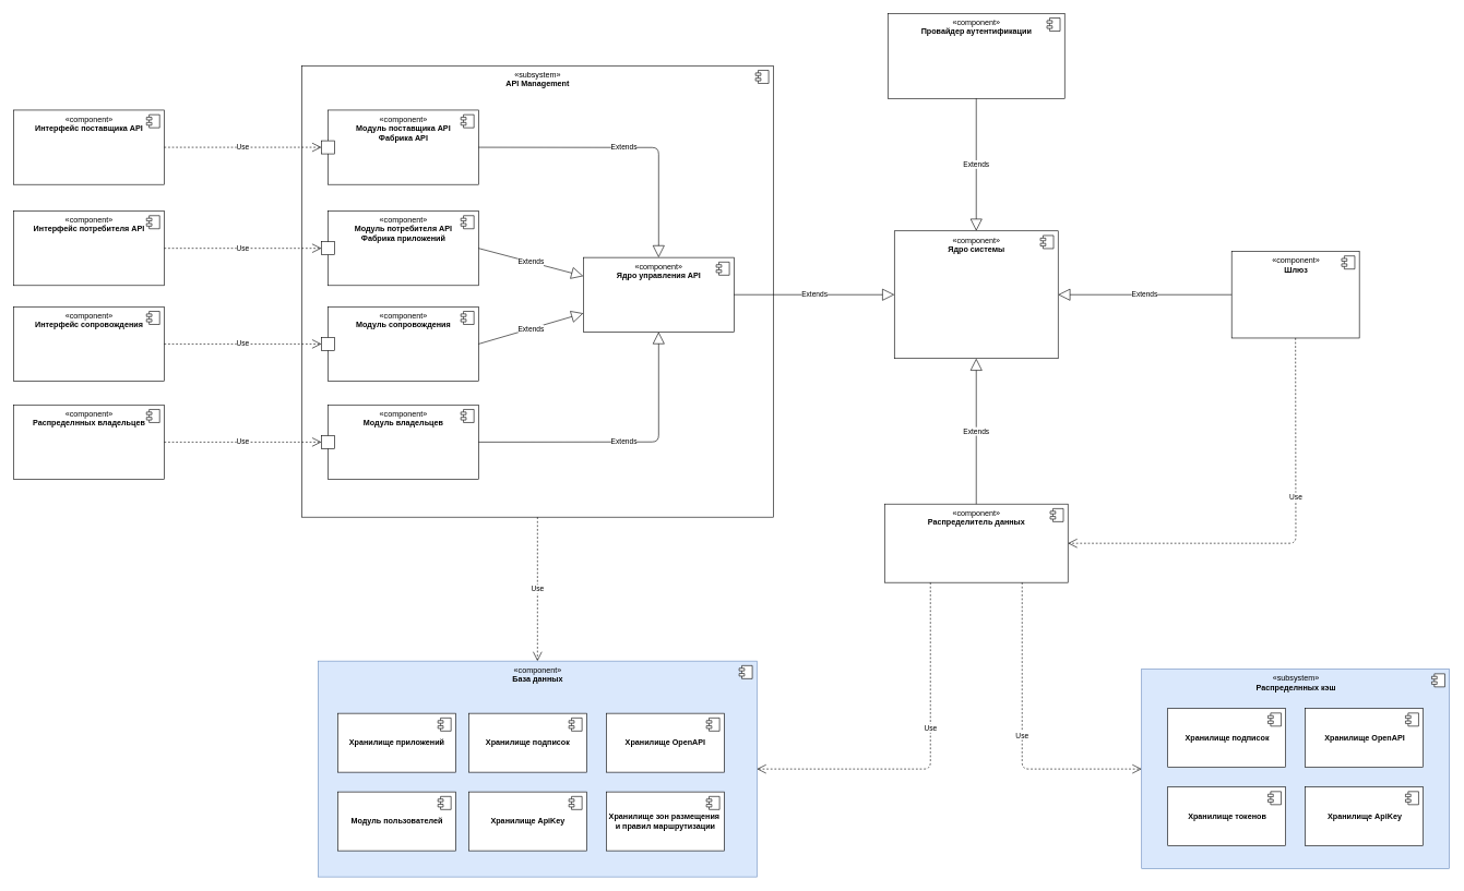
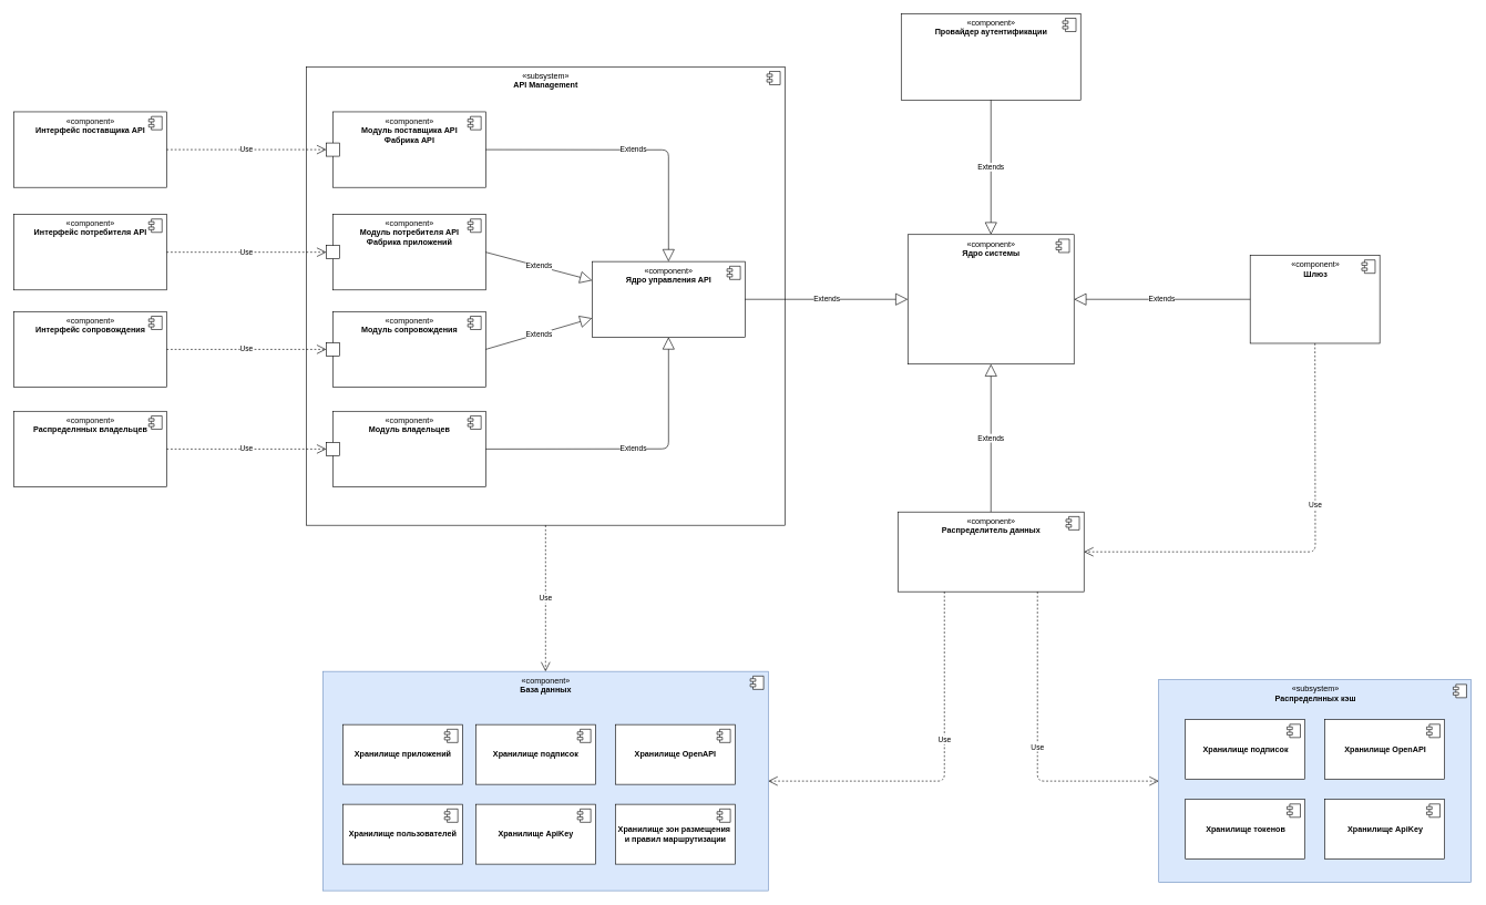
  <mxCell id="0" />
  <mxCell id="1" parent="0" />
  <mxCell id="2" value="«subsystem»&lt;br&gt;&lt;b&gt;API Management&lt;/b&gt;" style="html=1;dropTarget=0;verticalAlign=top;" parent="1" vertex="1"><mxGeometry x="460" y="100" width="720" height="690" as="geometry" /></mxCell>
  <mxCell id="3" value="" style="shape=module;jettyWidth=8;jettyHeight=4;" parent="2" vertex="1"><mxGeometry x="1" width="20" height="20" relative="1" as="geometry"><mxPoint x="-27" y="7" as="offset" /></mxGeometry></mxCell>
  <mxCell id="4" value="&lt;div align=&quot;center&quot;&gt;«component»&lt;/div&gt;&lt;div align=&quot;center&quot;&gt;&lt;b&gt;Шлюз&lt;/b&gt;&lt;br&gt;&lt;/div&gt;" style="html=1;dropTarget=0;align=center;horizontal=1;verticalAlign=top;" parent="1" vertex="1"><mxGeometry x="1880" y="383.75" width="195" height="132.5" as="geometry" /></mxCell>
  <mxCell id="5" value="" style="shape=module;jettyWidth=8;jettyHeight=4;" parent="4" vertex="1"><mxGeometry x="1" width="20" height="20" relative="1" as="geometry"><mxPoint x="-27" y="7" as="offset" /></mxGeometry></mxCell>
  <mxCell id="6" value="«component»&lt;br&gt;&lt;b&gt;База данных&lt;br&gt;&lt;/b&gt;" style="html=1;dropTarget=0;verticalAlign=top;fillColor=#dae8fc;strokeColor=#6c8ebf;" parent="1" vertex="1"><mxGeometry x="485" y="1010" width="670" height="330" as="geometry" /></mxCell>
  <mxCell id="7" value="" style="shape=module;jettyWidth=8;jettyHeight=4;" parent="6" vertex="1"><mxGeometry x="1" width="20" height="20" relative="1" as="geometry"><mxPoint x="-27" y="7" as="offset" /></mxGeometry></mxCell>
  <mxCell id="8" value="«subsystem»&lt;br&gt;&lt;b&gt;Распределнных кэш &lt;br&gt;&lt;/b&gt;" style="html=1;dropTarget=0;verticalAlign=top;fillColor=#dae8fc;strokeColor=#6c8ebf;" parent="1" vertex="1"><mxGeometry x="1742.5" y="1022.5" width="470" height="305" as="geometry" /></mxCell>
  <mxCell id="9" value="" style="shape=module;jettyWidth=8;jettyHeight=4;" parent="8" vertex="1"><mxGeometry x="1" width="20" height="20" relative="1" as="geometry"><mxPoint x="-27" y="7" as="offset" /></mxGeometry></mxCell>
  <mxCell id="10" value="&lt;div align=&quot;center&quot;&gt;«component»&lt;/div&gt;&lt;div align=&quot;center&quot;&gt;&lt;b&gt;Ядро управления API&lt;/b&gt;&lt;br&gt;&lt;/div&gt;" style="html=1;dropTarget=0;align=center;horizontal=1;verticalAlign=top;" parent="1" vertex="1"><mxGeometry x="890" y="393.13" width="230" height="113.75" as="geometry" /></mxCell>
  <mxCell id="11" value="" style="shape=module;jettyWidth=8;jettyHeight=4;" parent="10" vertex="1"><mxGeometry x="1" width="20" height="20" relative="1" as="geometry"><mxPoint x="-27" y="7" as="offset" /></mxGeometry></mxCell>
  <mxCell id="12" value="&lt;b&gt;Хранилище приложений&lt;br&gt;&lt;/b&gt;" style="html=1;dropTarget=0;verticalAlign=middle;" parent="1" vertex="1"><mxGeometry x="515" y="1090" width="180" height="90" as="geometry" /></mxCell>
  <mxCell id="13" value="" style="shape=module;jettyWidth=8;jettyHeight=4;" parent="12" vertex="1"><mxGeometry x="1" width="20" height="20" relative="1" as="geometry"><mxPoint x="-27" y="7" as="offset" /></mxGeometry></mxCell>
  <mxCell id="14" value="&lt;b&gt;Хранилище подписок&lt;br&gt;&lt;/b&gt;" style="html=1;dropTarget=0;verticalAlign=middle;" parent="1" vertex="1"><mxGeometry x="715" y="1090" width="180" height="90" as="geometry" /></mxCell>
  <mxCell id="15" value="" style="shape=module;jettyWidth=8;jettyHeight=4;" parent="14" vertex="1"><mxGeometry x="1" width="20" height="20" relative="1" as="geometry"><mxPoint x="-27" y="7" as="offset" /></mxGeometry></mxCell>
  <mxCell id="16" value="&lt;b&gt;Хранилище OpenAPI&lt;br&gt;&lt;/b&gt;" style="html=1;dropTarget=0;verticalAlign=middle;" parent="1" vertex="1"><mxGeometry x="925" y="1090" width="180" height="90" as="geometry" /></mxCell>
  <mxCell id="17" value="" style="shape=module;jettyWidth=8;jettyHeight=4;" parent="16" vertex="1"><mxGeometry x="1" width="20" height="20" relative="1" as="geometry"><mxPoint x="-27" y="7" as="offset" /></mxGeometry></mxCell>
- <mxCell id="18" value="&lt;b&gt;Модуль пользователей&lt;br&gt;&lt;/b&gt;" style="html=1;dropTarget=0;verticalAlign=middle;" parent="1" vertex="1"><mxGeometry x="515" y="1210" width="180" height="90" as="geometry" /></mxCell>
+ <mxCell id="18" value="&lt;b&gt;Хранилище пользователей&lt;br&gt;&lt;/b&gt;" style="html=1;dropTarget=0;verticalAlign=middle;" parent="1" vertex="1"><mxGeometry x="515" y="1210" width="180" height="90" as="geometry" /></mxCell>
  <mxCell id="19" value="" style="shape=module;jettyWidth=8;jettyHeight=4;" parent="18" vertex="1"><mxGeometry x="1" width="20" height="20" relative="1" as="geometry"><mxPoint x="-27" y="7" as="offset" /></mxGeometry></mxCell>
  <mxCell id="20" value="&lt;div align=&quot;center&quot;&gt;«component»&lt;/div&gt;&lt;div align=&quot;center&quot;&gt;&lt;b&gt;Провайдер аутентификации&lt;br&gt;&lt;/b&gt;&lt;/div&gt;" style="html=1;dropTarget=0;align=center;horizontal=1;verticalAlign=top;" parent="1" vertex="1"><mxGeometry x="1355" y="20" width="270" height="130" as="geometry" /></mxCell>
  <mxCell id="21" value="" style="shape=module;jettyWidth=8;jettyHeight=4;" parent="20" vertex="1"><mxGeometry x="1" width="20" height="20" relative="1" as="geometry"><mxPoint x="-27" y="7" as="offset" /></mxGeometry></mxCell>
  <mxCell id="22" value="&lt;b&gt;Хранилище подписок&lt;br&gt;&lt;/b&gt;" style="html=1;dropTarget=0;verticalAlign=middle;" parent="1" vertex="1"><mxGeometry x="1782.5" y="1082.5" width="180" height="90" as="geometry" /></mxCell>
  <mxCell id="23" value="" style="shape=module;jettyWidth=8;jettyHeight=4;" parent="22" vertex="1"><mxGeometry x="1" width="20" height="20" relative="1" as="geometry"><mxPoint x="-27" y="7" as="offset" /></mxGeometry></mxCell>
  <mxCell id="24" value="&lt;b&gt;Хранилище OpenAPI&lt;br&gt;&lt;/b&gt;" style="html=1;dropTarget=0;verticalAlign=middle;" parent="1" vertex="1"><mxGeometry x="1992.5" y="1082.5" width="180" height="90" as="geometry" /></mxCell>
  <mxCell id="25" value="" style="shape=module;jettyWidth=8;jettyHeight=4;" parent="24" vertex="1"><mxGeometry x="1" width="20" height="20" relative="1" as="geometry"><mxPoint x="-27" y="7" as="offset" /></mxGeometry></mxCell>
  <mxCell id="26" value="&lt;b&gt;Хранилище токенов&lt;br&gt;&lt;/b&gt;" style="html=1;dropTarget=0;verticalAlign=middle;" parent="1" vertex="1"><mxGeometry x="1782.5" y="1202.5" width="180" height="90" as="geometry" /></mxCell>
  <mxCell id="27" value="" style="shape=module;jettyWidth=8;jettyHeight=4;" parent="26" vertex="1"><mxGeometry x="1" width="20" height="20" relative="1" as="geometry"><mxPoint x="-27" y="7" as="offset" /></mxGeometry></mxCell>
  <mxCell id="28" value="&lt;b&gt;Хранилище ApiKey&lt;br&gt;&lt;/b&gt;" style="html=1;dropTarget=0;verticalAlign=middle;" parent="1" vertex="1"><mxGeometry x="1992.5" y="1202.5" width="180" height="90" as="geometry" /></mxCell>
  <mxCell id="29" value="" style="shape=module;jettyWidth=8;jettyHeight=4;" parent="28" vertex="1"><mxGeometry x="1" width="20" height="20" relative="1" as="geometry"><mxPoint x="-27" y="7" as="offset" /></mxGeometry></mxCell>
  <mxCell id="30" value="&lt;b&gt;Хранилище ApiKey&lt;br&gt;&lt;/b&gt;" style="html=1;dropTarget=0;verticalAlign=middle;" parent="1" vertex="1"><mxGeometry x="715" y="1210" width="180" height="90" as="geometry" /></mxCell>
  <mxCell id="31" value="" style="shape=module;jettyWidth=8;jettyHeight=4;" parent="30" vertex="1"><mxGeometry x="1" width="20" height="20" relative="1" as="geometry"><mxPoint x="-27" y="7" as="offset" /></mxGeometry></mxCell>
  <mxCell id="32" value="«component»&lt;br&gt;&lt;b&gt;Распределитель данных&lt;br&gt;&lt;/b&gt;" style="html=1;dropTarget=0;verticalAlign=top;" parent="1" vertex="1"><mxGeometry x="1350" y="770" width="280" height="120" as="geometry" /></mxCell>
  <mxCell id="33" value="" style="shape=module;jettyWidth=8;jettyHeight=4;" parent="32" vertex="1"><mxGeometry x="1" width="20" height="20" relative="1" as="geometry"><mxPoint x="-27" y="7" as="offset" /></mxGeometry></mxCell>
  <mxCell id="34" value="«component»&lt;br&gt;&lt;b&gt;Ядро системы&lt;/b&gt;" style="html=1;dropTarget=0;verticalAlign=top;" parent="1" vertex="1"><mxGeometry x="1365" y="352.5" width="250" height="195" as="geometry" /></mxCell>
  <mxCell id="35" value="" style="shape=module;jettyWidth=8;jettyHeight=4;" parent="34" vertex="1"><mxGeometry x="1" width="20" height="20" relative="1" as="geometry"><mxPoint x="-27" y="7" as="offset" /></mxGeometry></mxCell>
  <mxCell id="36" value="&lt;div align=&quot;center&quot;&gt;«component»&lt;/div&gt;&lt;div align=&quot;center&quot;&gt;&lt;b&gt;Модуль поставщика API&lt;/b&gt;&lt;/div&gt;&lt;div align=&quot;center&quot;&gt;&lt;b&gt;Фабрика API&lt;/b&gt;&lt;/div&gt;" style="html=1;dropTarget=0;align=center;horizontal=1;verticalAlign=top;" parent="1" vertex="1"><mxGeometry x="500" y="167.81" width="230" height="113.75" as="geometry" /></mxCell>
  <mxCell id="37" value="" style="shape=module;jettyWidth=8;jettyHeight=4;" parent="36" vertex="1"><mxGeometry x="1" width="20" height="20" relative="1" as="geometry"><mxPoint x="-27" y="7" as="offset" /></mxGeometry></mxCell>
  <mxCell id="38" value="&lt;div align=&quot;center&quot;&gt;«component»&lt;/div&gt;&lt;div align=&quot;center&quot;&gt;&lt;b&gt;Модуль потребителя API&lt;/b&gt;&lt;/div&gt;&lt;div align=&quot;center&quot;&gt;&lt;b&gt;Фабрика приложений&lt;/b&gt;&lt;/div&gt;" style="html=1;dropTarget=0;align=center;horizontal=1;verticalAlign=top;" parent="1" vertex="1"><mxGeometry x="500" y="322.18" width="230" height="113.75" as="geometry" /></mxCell>
  <mxCell id="39" value="" style="shape=module;jettyWidth=8;jettyHeight=4;" parent="38" vertex="1"><mxGeometry x="1" width="20" height="20" relative="1" as="geometry"><mxPoint x="-27" y="7" as="offset" /></mxGeometry></mxCell>
  <mxCell id="40" value="&lt;div align=&quot;center&quot;&gt;«component»&lt;/div&gt;&lt;div align=&quot;center&quot;&gt;&lt;b&gt;Модуль сопровождения&lt;/b&gt;&lt;/div&gt;" style="html=1;dropTarget=0;align=center;horizontal=1;verticalAlign=top;" parent="1" vertex="1"><mxGeometry x="500" y="468.43" width="230" height="113.75" as="geometry" /></mxCell>
  <mxCell id="41" value="" style="shape=module;jettyWidth=8;jettyHeight=4;" parent="40" vertex="1"><mxGeometry x="1" width="20" height="20" relative="1" as="geometry"><mxPoint x="-27" y="7" as="offset" /></mxGeometry></mxCell>
  <mxCell id="42" value="&lt;div align=&quot;center&quot;&gt;«component»&lt;/div&gt;&lt;div align=&quot;center&quot;&gt;&lt;b&gt;Модуль владельцев&lt;/b&gt;&lt;/div&gt;" style="html=1;dropTarget=0;align=center;horizontal=1;verticalAlign=top;" parent="1" vertex="1"><mxGeometry x="500" y="618.43" width="230" height="113.75" as="geometry" /></mxCell>
  <mxCell id="43" value="" style="shape=module;jettyWidth=8;jettyHeight=4;" parent="42" vertex="1"><mxGeometry x="1" width="20" height="20" relative="1" as="geometry"><mxPoint x="-27" y="7" as="offset" /></mxGeometry></mxCell>
  <mxCell id="44" value="&lt;div align=&quot;center&quot;&gt;«component»&lt;/div&gt;&lt;div align=&quot;center&quot;&gt;&lt;b&gt;Интерфейс поставщика API&lt;/b&gt;&lt;/div&gt;" style="html=1;dropTarget=0;align=center;horizontal=1;verticalAlign=top;" parent="1" vertex="1"><mxGeometry x="20" y="167.81" width="230" height="113.75" as="geometry" /></mxCell>
  <mxCell id="45" value="" style="shape=module;jettyWidth=8;jettyHeight=4;" parent="44" vertex="1"><mxGeometry x="1" width="20" height="20" relative="1" as="geometry"><mxPoint x="-27" y="7" as="offset" /></mxGeometry></mxCell>
  <mxCell id="46" value="&lt;div align=&quot;center&quot;&gt;«component»&lt;/div&gt;&lt;div align=&quot;center&quot;&gt;&lt;b&gt;Интерфейс потребителя API&lt;/b&gt;&lt;/div&gt;" style="html=1;dropTarget=0;align=center;horizontal=1;verticalAlign=top;" parent="1" vertex="1"><mxGeometry x="20" y="322.18" width="230" height="113.75" as="geometry" /></mxCell>
  <mxCell id="47" value="" style="shape=module;jettyWidth=8;jettyHeight=4;" parent="46" vertex="1"><mxGeometry x="1" width="20" height="20" relative="1" as="geometry"><mxPoint x="-27" y="7" as="offset" /></mxGeometry></mxCell>
  <mxCell id="48" value="&lt;div align=&quot;center&quot;&gt;«component»&lt;/div&gt;&lt;div align=&quot;center&quot;&gt;&lt;b&gt;Интерфейс сопровождения&lt;/b&gt;&lt;/div&gt;" style="html=1;dropTarget=0;align=center;horizontal=1;verticalAlign=top;" parent="1" vertex="1"><mxGeometry x="20" y="468.43" width="230" height="113.75" as="geometry" /></mxCell>
  <mxCell id="49" value="" style="shape=module;jettyWidth=8;jettyHeight=4;" parent="48" vertex="1"><mxGeometry x="1" width="20" height="20" relative="1" as="geometry"><mxPoint x="-27" y="7" as="offset" /></mxGeometry></mxCell>
  <mxCell id="50" value="&lt;div align=&quot;center&quot;&gt;«component»&lt;/div&gt;&lt;div align=&quot;center&quot;&gt;&lt;b&gt;Распределнных владельцев&lt;/b&gt;&lt;/div&gt;" style="html=1;dropTarget=0;align=center;horizontal=1;verticalAlign=top;" parent="1" vertex="1"><mxGeometry x="20" y="618.43" width="230" height="113.75" as="geometry" /></mxCell>
  <mxCell id="51" value="" style="shape=module;jettyWidth=8;jettyHeight=4;" parent="50" vertex="1"><mxGeometry x="1" width="20" height="20" relative="1" as="geometry"><mxPoint x="-27" y="7" as="offset" /></mxGeometry></mxCell>
  <mxCell id="52" value="Use" style="endArrow=open;endSize=12;dashed=1;html=1;exitX=0.25;exitY=1;exitDx=0;exitDy=0;entryX=1;entryY=0.5;entryDx=0;entryDy=0;" parent="1" source="32" target="6" edge="1"><mxGeometry x="-0.186" width="160" relative="1" as="geometry"><mxPoint x="1250" y="1070.005" as="sourcePoint" /><mxPoint x="1495" y="1070" as="targetPoint" /><Array as="points"><mxPoint x="1420" y="1175" /></Array><mxPoint y="-1" as="offset" /></mxGeometry></mxCell>
  <mxCell id="53" value="Extends" style="endArrow=block;endSize=16;endFill=0;html=1;exitX=0.5;exitY=0;exitDx=0;exitDy=0;entryX=0.5;entryY=1;entryDx=0;entryDy=0;" parent="1" source="32" target="34" edge="1"><mxGeometry width="160" relative="1" as="geometry"><mxPoint x="1510" y="570" as="sourcePoint" /><mxPoint x="1670" y="570" as="targetPoint" /></mxGeometry></mxCell>
  <mxCell id="54" value="Extends" style="endArrow=block;endSize=16;endFill=0;html=1;exitX=0;exitY=0.5;exitDx=0;exitDy=0;entryX=1;entryY=0.5;entryDx=0;entryDy=0;" parent="1" source="4" target="34" edge="1"><mxGeometry width="160" relative="1" as="geometry"><mxPoint x="1760" y="658.43" as="sourcePoint" /><mxPoint x="1760" y="435.93" as="targetPoint" /></mxGeometry></mxCell>
  <mxCell id="55" value="Extends" style="endArrow=block;endSize=16;endFill=0;html=1;exitX=0.5;exitY=1;exitDx=0;exitDy=0;entryX=0.5;entryY=0;entryDx=0;entryDy=0;" parent="1" source="20" target="34" edge="1"><mxGeometry width="160" relative="1" as="geometry"><mxPoint x="1865" y="280.13" as="sourcePoint" /><mxPoint x="1600" y="280.13" as="targetPoint" /></mxGeometry></mxCell>
  <mxCell id="56" value="Extends" style="endArrow=block;endSize=16;endFill=0;html=1;exitX=1;exitY=0.5;exitDx=0;exitDy=0;entryX=0;entryY=0.5;entryDx=0;entryDy=0;" parent="1" source="10" target="34" edge="1"><mxGeometry width="160" relative="1" as="geometry"><mxPoint x="1290" y="424.06" as="sourcePoint" /><mxPoint x="1290" y="626.56" as="targetPoint" /></mxGeometry></mxCell>
  <mxCell id="57" value="Extends" style="endArrow=block;endSize=16;endFill=0;html=1;entryX=0.5;entryY=1;entryDx=0;entryDy=0;exitX=1;exitY=0.5;exitDx=0;exitDy=0;" parent="1" source="42" target="10" edge="1"><mxGeometry width="160" relative="1" as="geometry"><mxPoint x="800" y="677.505" as="sourcePoint" /><mxPoint x="1010" y="540" as="targetPoint" /><Array as="points"><mxPoint x="1005" y="675" /></Array></mxGeometry></mxCell>
  <mxCell id="58" value="Extends" style="endArrow=block;endSize=16;endFill=0;html=1;exitX=1;exitY=0.5;exitDx=0;exitDy=0;entryX=0.5;entryY=0;entryDx=0;entryDy=0;" parent="1" source="36" target="10" edge="1"><mxGeometry width="160" relative="1" as="geometry"><mxPoint x="780" y="322.178" as="sourcePoint" /><mxPoint x="1005" y="380" as="targetPoint" /><Array as="points"><mxPoint x="1005" y="225" /></Array></mxGeometry></mxCell>
  <mxCell id="59" value="Extends" style="endArrow=block;endSize=16;endFill=0;html=1;exitX=1;exitY=0.5;exitDx=0;exitDy=0;entryX=0;entryY=0.25;entryDx=0;entryDy=0;" parent="1" source="38" target="10" edge="1"><mxGeometry width="160" relative="1" as="geometry"><mxPoint x="740" y="234.685" as="sourcePoint" /><mxPoint x="1015" y="403.13" as="targetPoint" /></mxGeometry></mxCell>
  <mxCell id="60" value="Extends" style="endArrow=block;endSize=16;endFill=0;html=1;exitX=1;exitY=0.5;exitDx=0;exitDy=0;entryX=0;entryY=0.75;entryDx=0;entryDy=0;" parent="1" source="40" target="10" edge="1"><mxGeometry width="160" relative="1" as="geometry"><mxPoint x="740" y="389.055" as="sourcePoint" /><mxPoint x="900" y="431.568" as="targetPoint" /></mxGeometry></mxCell>
  <mxCell id="61" value="" style="whiteSpace=wrap;html=1;aspect=fixed;" parent="1" vertex="1"><mxGeometry x="490" y="214.68" width="20" height="20" as="geometry" /></mxCell>
  <mxCell id="62" value="" style="whiteSpace=wrap;html=1;aspect=fixed;" parent="1" vertex="1"><mxGeometry x="490" y="369.06" width="20" height="20" as="geometry" /></mxCell>
  <mxCell id="63" value="" style="whiteSpace=wrap;html=1;aspect=fixed;" parent="1" vertex="1"><mxGeometry x="490" y="515.31" width="20" height="20" as="geometry" /></mxCell>
  <mxCell id="64" value="" style="whiteSpace=wrap;html=1;aspect=fixed;" parent="1" vertex="1"><mxGeometry x="490" y="665.31" width="20" height="20" as="geometry" /></mxCell>
  <mxCell id="65" value="Use" style="endArrow=open;endSize=12;dashed=1;html=1;exitX=1;exitY=0.5;exitDx=0;exitDy=0;entryX=0;entryY=0.5;entryDx=0;entryDy=0;" parent="1" source="44" target="61" edge="1"><mxGeometry width="160" relative="1" as="geometry"><mxPoint x="320" y="410" as="sourcePoint" /><mxPoint x="480" y="410" as="targetPoint" /></mxGeometry></mxCell>
  <mxCell id="66" value="Use" style="endArrow=open;endSize=12;dashed=1;html=1;exitX=1;exitY=0.5;exitDx=0;exitDy=0;entryX=0;entryY=0.5;entryDx=0;entryDy=0;" parent="1" source="46" target="62" edge="1"><mxGeometry width="160" relative="1" as="geometry"><mxPoint x="290" y="400.005" as="sourcePoint" /><mxPoint x="530" y="400" as="targetPoint" /></mxGeometry></mxCell>
  <mxCell id="67" value="Use" style="endArrow=open;endSize=12;dashed=1;html=1;exitX=1;exitY=0.5;exitDx=0;exitDy=0;entryX=0;entryY=0.5;entryDx=0;entryDy=0;" parent="1" source="48" target="63" edge="1"><mxGeometry width="160" relative="1" as="geometry"><mxPoint x="300" y="618.435" as="sourcePoint" /><mxPoint x="540" y="618.44" as="targetPoint" /></mxGeometry></mxCell>
  <mxCell id="68" value="Use" style="endArrow=open;endSize=12;dashed=1;html=1;exitX=1;exitY=0.5;exitDx=0;exitDy=0;entryX=0;entryY=0.5;entryDx=0;entryDy=0;" parent="1" source="50" target="64" edge="1"><mxGeometry width="160" relative="1" as="geometry"><mxPoint x="290" y="769.995" as="sourcePoint" /><mxPoint x="530" y="770" as="targetPoint" /></mxGeometry></mxCell>
  <mxCell id="69" value="Use" style="endArrow=open;endSize=12;dashed=1;html=1;exitX=0.5;exitY=1;exitDx=0;exitDy=0;entryX=1;entryY=0.5;entryDx=0;entryDy=0;" parent="1" source="4" target="32" edge="1"><mxGeometry x="-0.263" width="160" relative="1" as="geometry"><mxPoint x="1782.5" y="580.75" as="sourcePoint" /><mxPoint x="1942.5" y="580.75" as="targetPoint" /><Array as="points"><mxPoint x="1978" y="830" /></Array><mxPoint y="-1" as="offset" /></mxGeometry></mxCell>
  <mxCell id="70" value="Use" style="endArrow=open;endSize=12;dashed=1;html=1;entryX=0;entryY=0.5;entryDx=0;entryDy=0;exitX=0.75;exitY=1;exitDx=0;exitDy=0;" parent="1" source="32" target="8" edge="1"><mxGeometry width="160" relative="1" as="geometry"><mxPoint x="1630" y="840" as="sourcePoint" /><mxPoint x="1615" y="1131.25" as="targetPoint" /><Array as="points"><mxPoint x="1560" y="1175" /></Array></mxGeometry></mxCell>
  <mxCell id="71" value="Use" style="endArrow=open;endSize=12;dashed=1;html=1;exitX=0.5;exitY=1;exitDx=0;exitDy=0;entryX=0.5;entryY=0;entryDx=0;entryDy=0;" parent="1" source="2" target="6" edge="1"><mxGeometry width="160" relative="1" as="geometry"><mxPoint x="1150" y="820" as="sourcePoint" /><mxPoint x="1310" y="820" as="targetPoint" /></mxGeometry></mxCell>
  <mxCell id="72" value="&lt;b&gt;Хранилище зон размещения&amp;nbsp;&lt;br&gt;и правил маршрутизации&lt;br&gt;&lt;/b&gt;" style="html=1;dropTarget=0;verticalAlign=middle;" vertex="1" parent="1"><mxGeometry x="925" y="1210" width="180" height="90" as="geometry" /></mxCell>
  <mxCell id="73" value="" style="shape=module;jettyWidth=8;jettyHeight=4;" vertex="1" parent="72"><mxGeometry x="1" width="20" height="20" relative="1" as="geometry"><mxPoint x="-27" y="7" as="offset" /></mxGeometry></mxCell>
